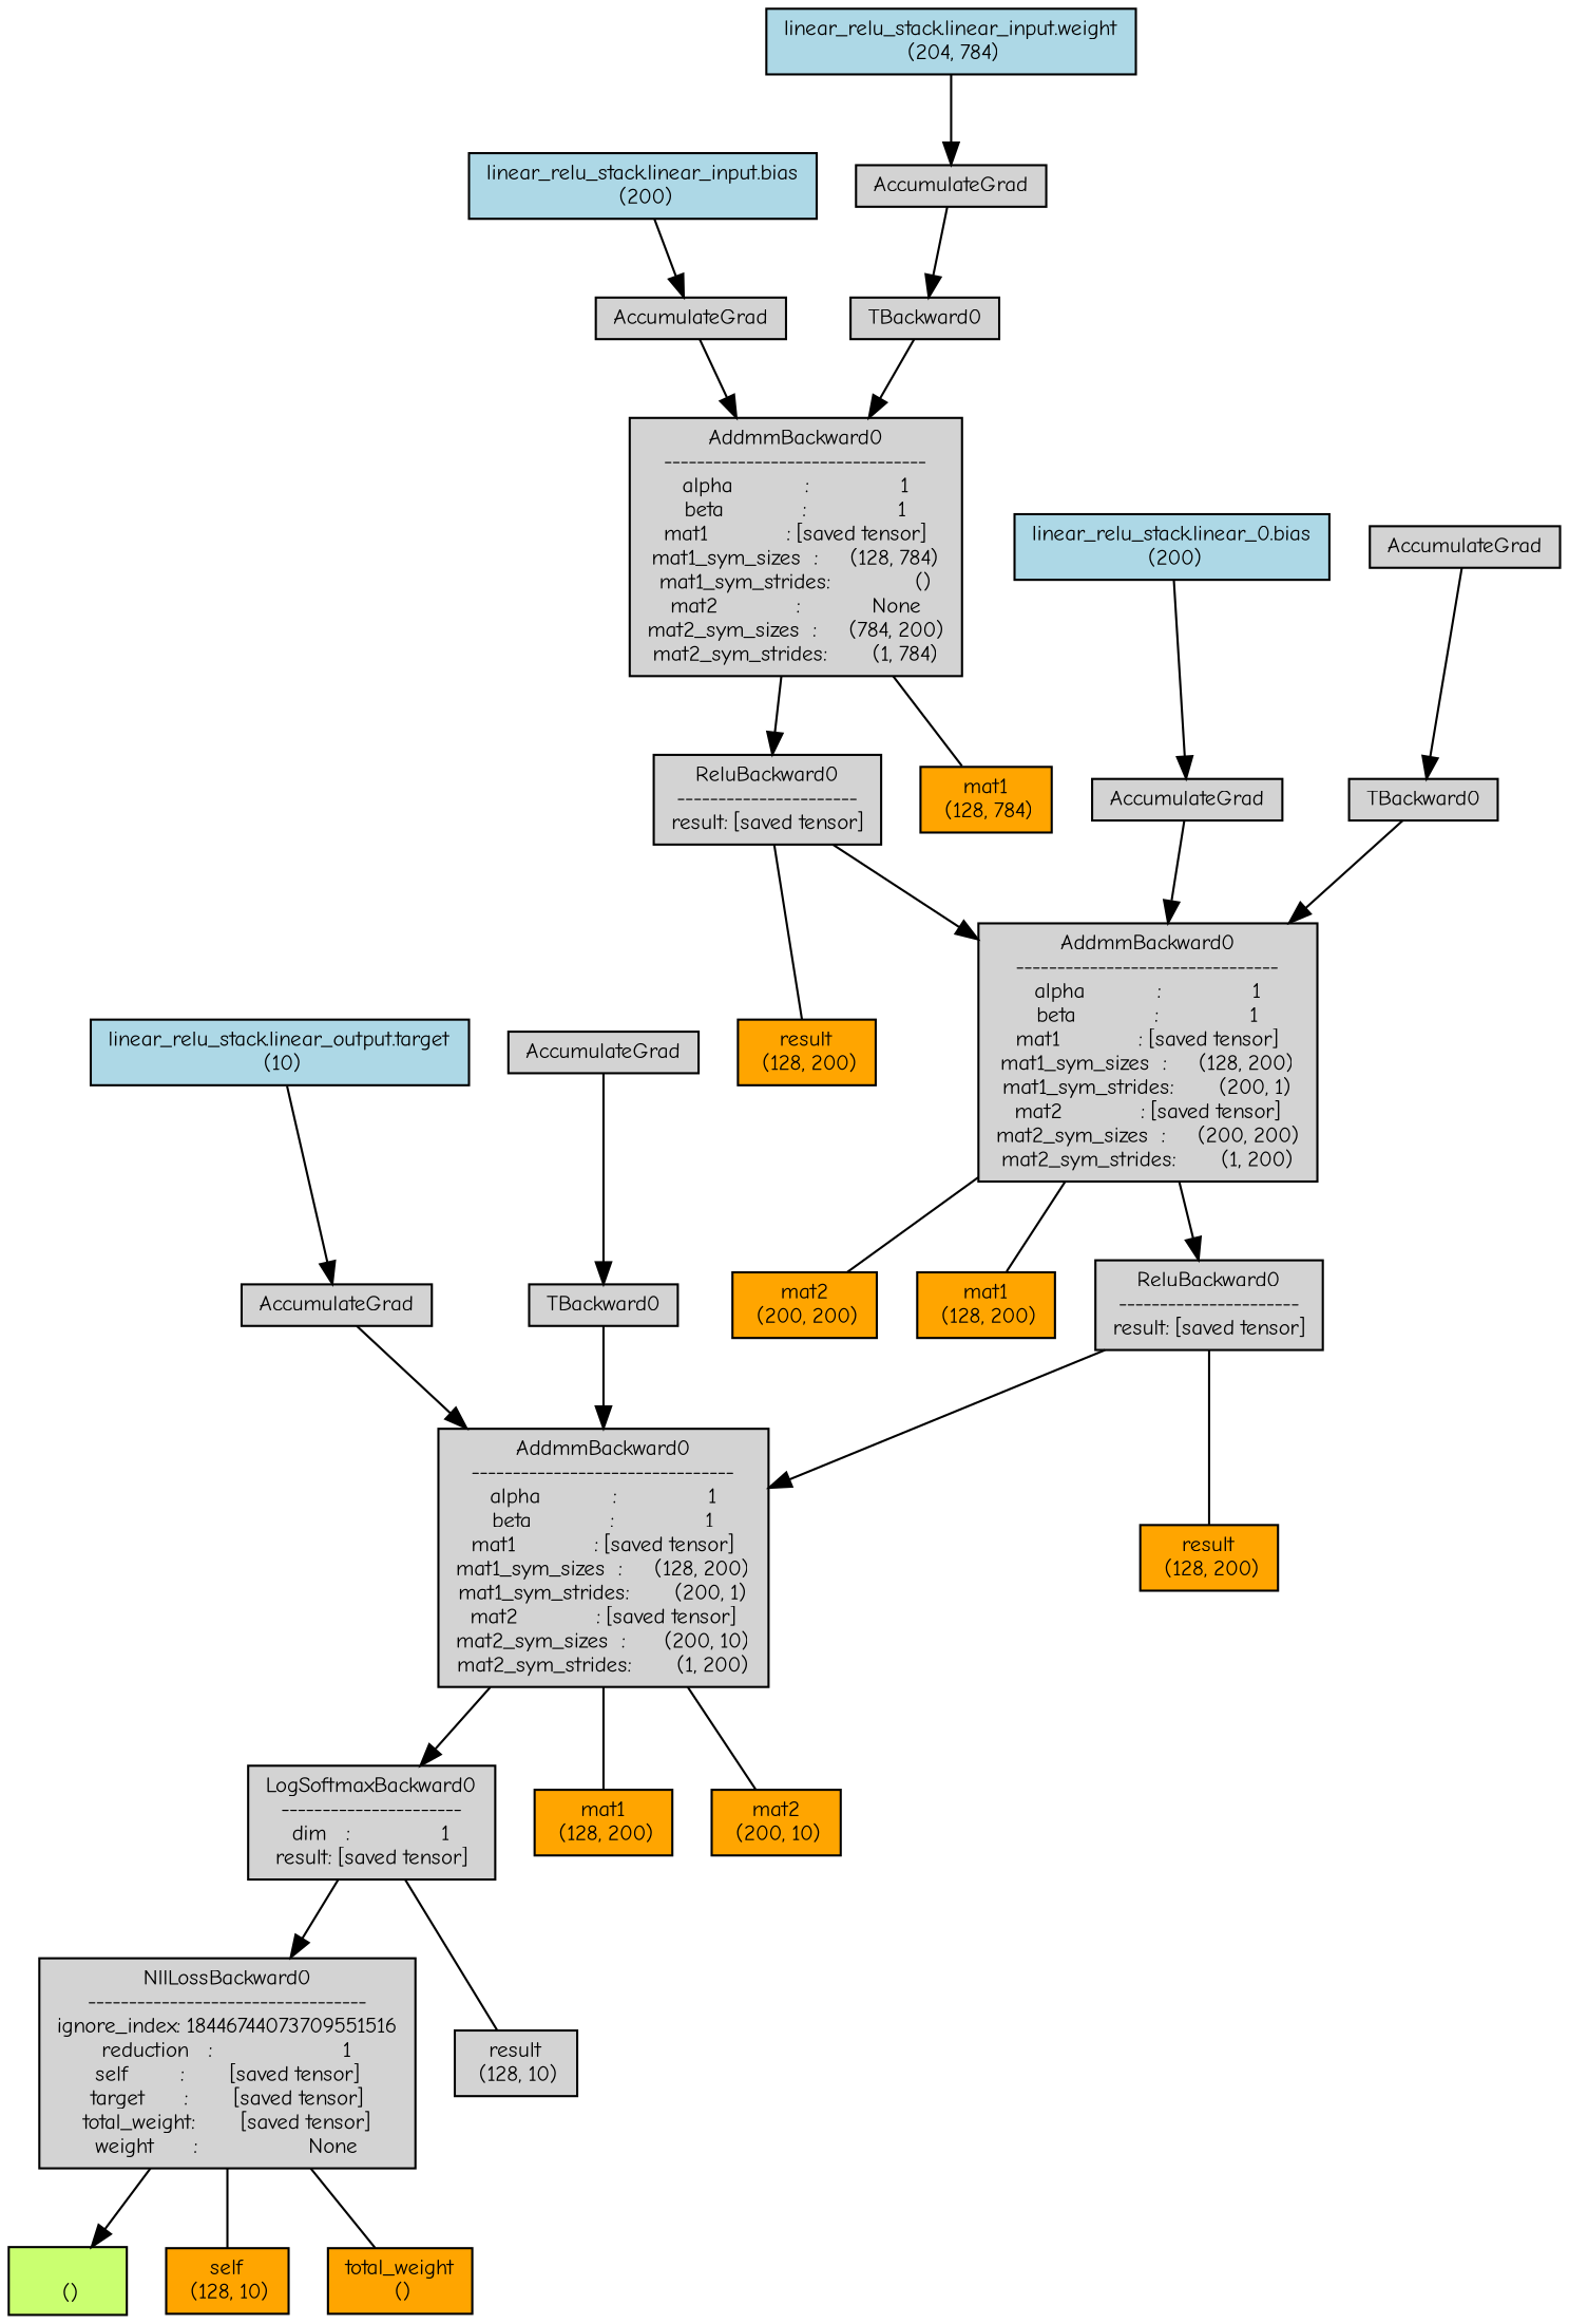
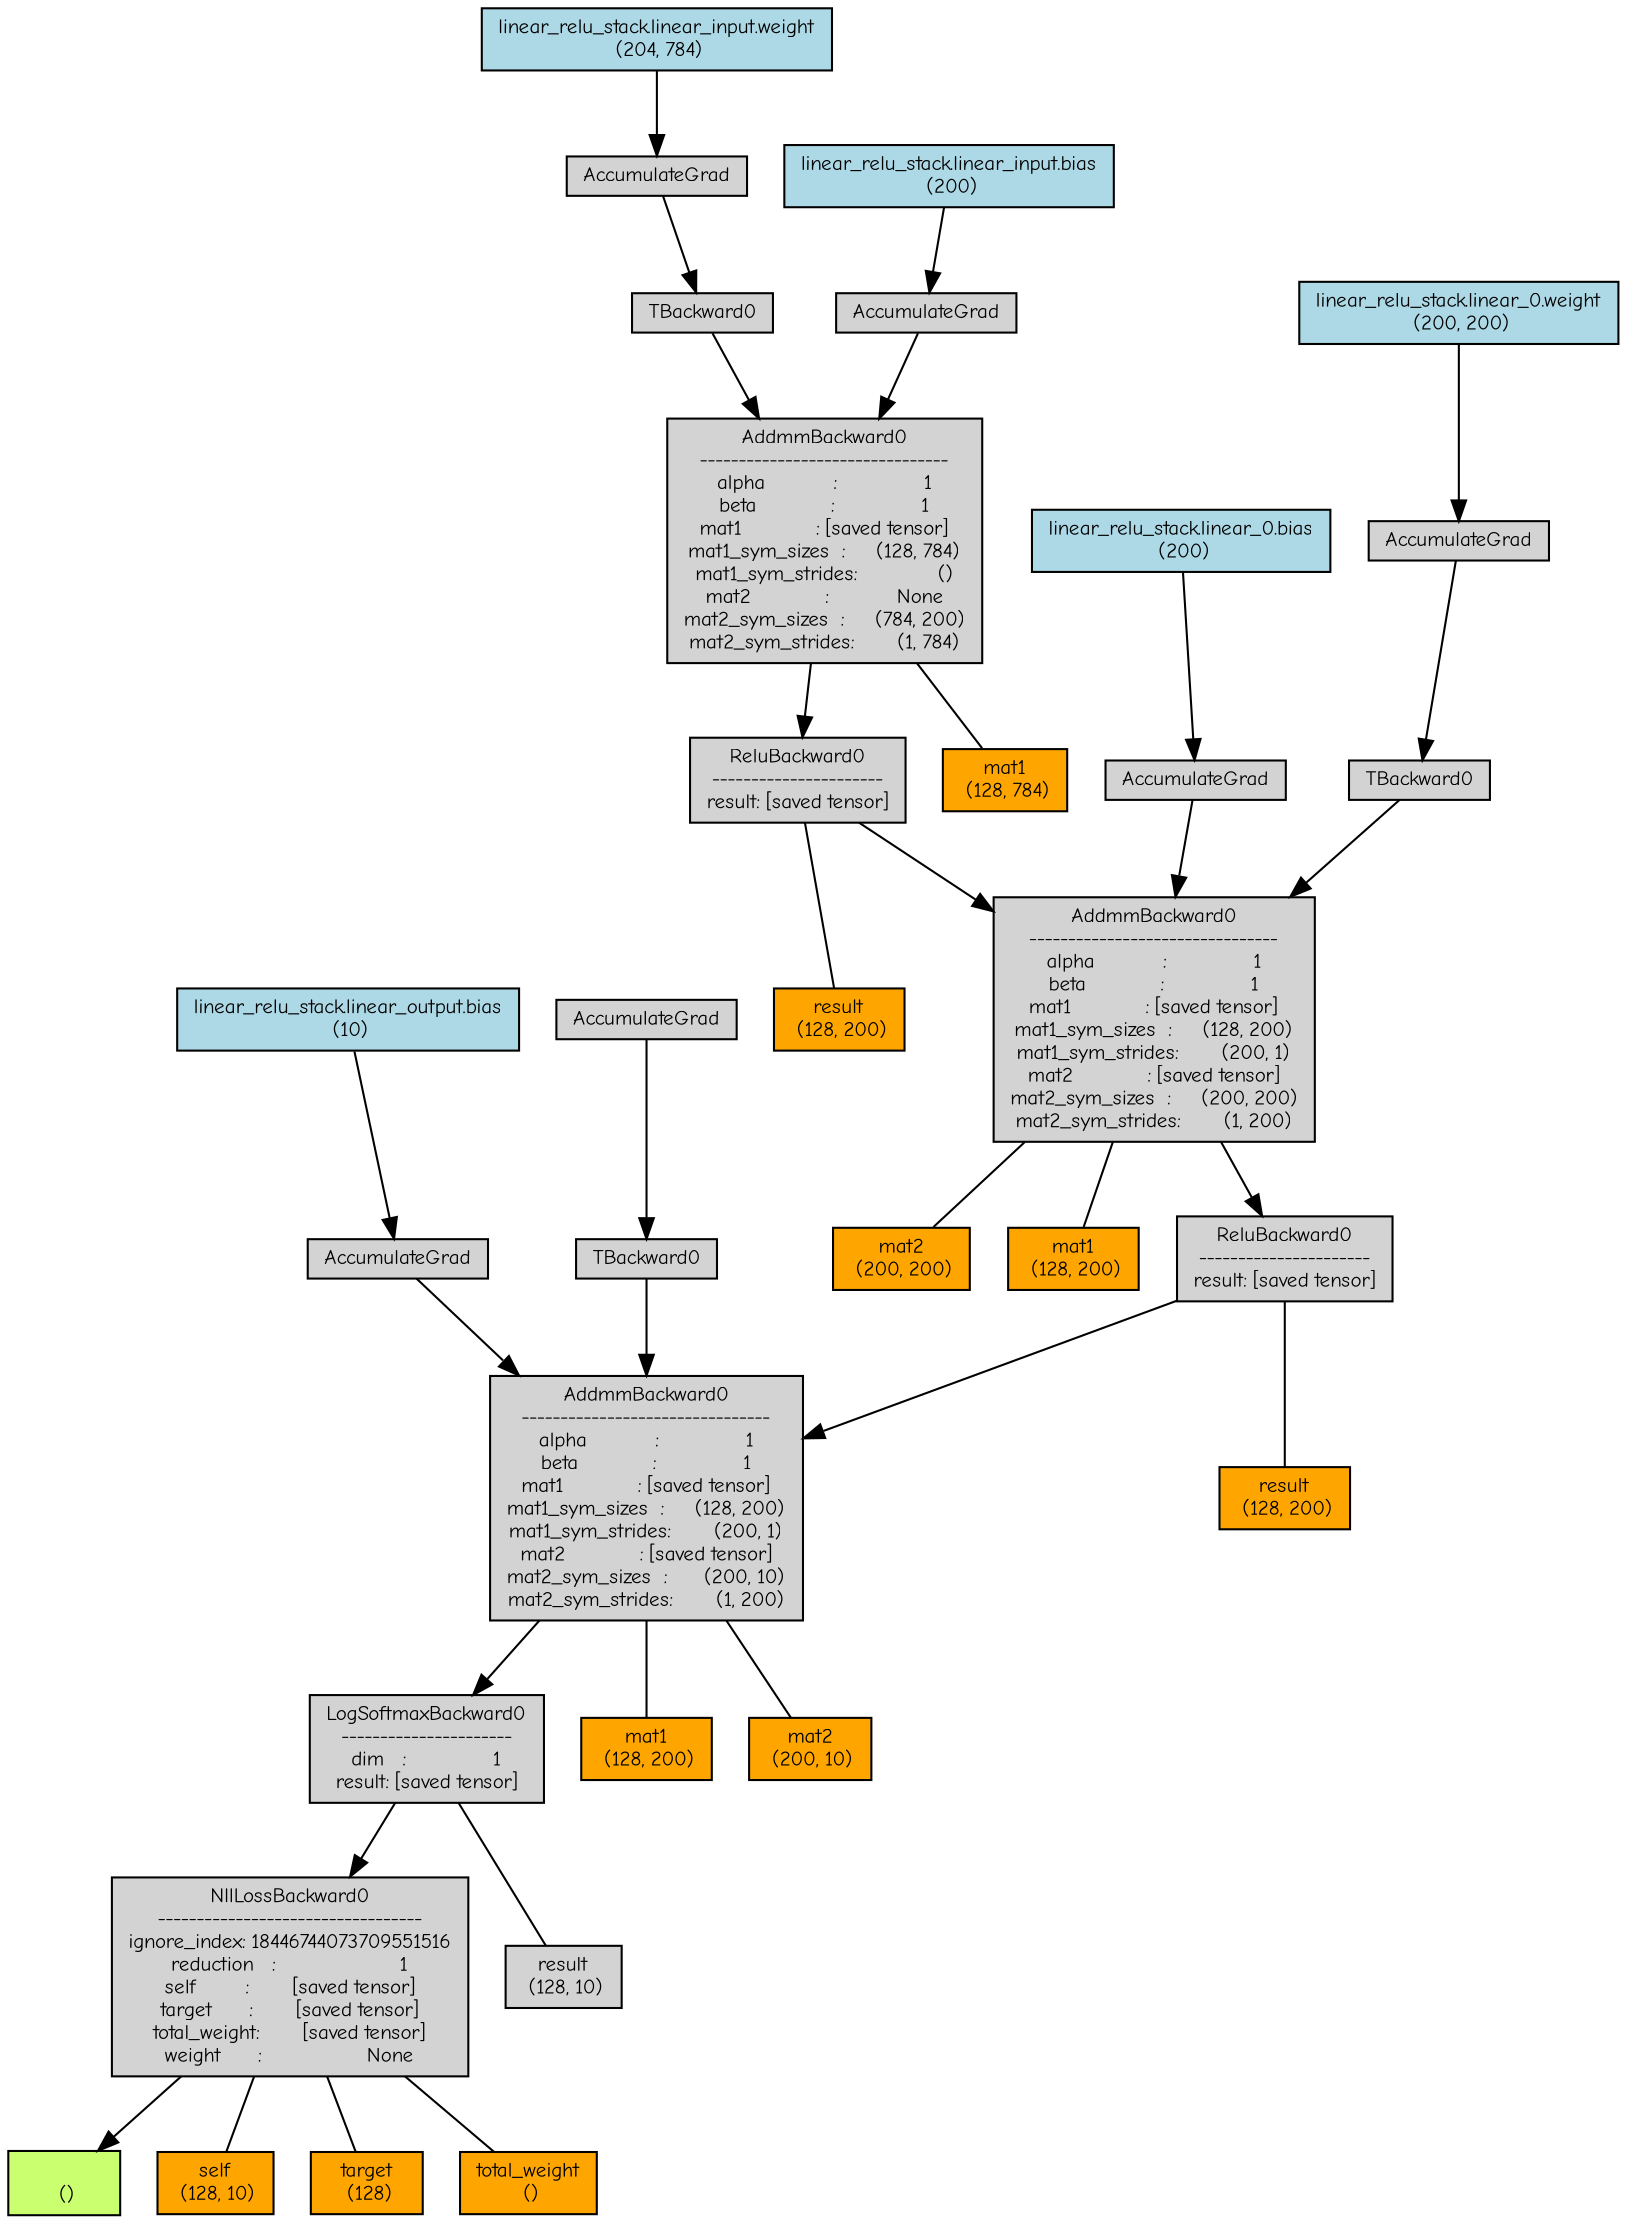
  digraph {
    fontname="Comic Neue"
    node [align=left fontname="Comic Neue" fontsize=10 ranksep=0.1 shape=box style=filled]
    edge [fontname="Comic Neue"]
    n1 [fillcolor=darkolivegreen1 height=0.2 label="\n ()"]
    n2 [height=0.2 label="NllLossBackward0\n----------------------------------\nignore_index: 18446744073709551516\nreduction   :                    1\nself        :       [saved tensor]\ntarget      :       [saved tensor]\ntotal_weight:       [saved tensor]\nweight      :                 None"]
    n3 [fillcolor=orange height=0.2 label="self\n (128, 10)"]
+   n4 [fillcolor=orange height=0.2 label="target\n (128)"]
    n5 [fillcolor=orange height=0.2 label="total_weight\n ()"]
    n6 [height=0.2 label="LogSoftmaxBackward0\n----------------------\ndim   :              1\nresult: [saved tensor]"]
    n7 [fillcolor=lightgrey height=0.2 label="result\n (128, 10)"]
    n8 [height=0.2 label="AddmmBackward0\n--------------------------------\nalpha           :              1\nbeta            :              1\nmat1            : [saved tensor]\nmat1_sym_sizes  :     (128, 200)\nmat1_sym_strides:       (200, 1)\nmat2            : [saved tensor]\nmat2_sym_sizes  :      (200, 10)\nmat2_sym_strides:       (1, 200)"]
    n9 [fillcolor=orange height=0.2 label="mat1\n (128, 200)"]
    n10 [fillcolor=orange height=0.2 label="mat2\n (200, 10)"]
    n11 [height=0.2 label=AccumulateGrad]
-   n12 [fillcolor=lightblue height=0.2 label="linear_relu_stack.linear_output.target\n (10)"]
+   n12 [fillcolor=lightblue height=0.2 label="linear_relu_stack.linear_output.bias\n (10)"]
    n13 [height=0.2 label="ReluBackward0\n----------------------\nresult: [saved tensor]"]
    n14 [fillcolor=orange height=0.2 label="result\n (128, 200)"]
    n15 [height=0.2 label="AddmmBackward0\n--------------------------------\nalpha           :              1\nbeta            :              1\nmat1            : [saved tensor]\nmat1_sym_sizes  :     (128, 200)\nmat1_sym_strides:       (200, 1)\nmat2            : [saved tensor]\nmat2_sym_sizes  :     (200, 200)\nmat2_sym_strides:       (1, 200)"]
    n16 [fillcolor=orange height=0.2 label="mat1\n (128, 200)"]
    n17 [fillcolor=orange height=0.2 label="mat2\n (200, 200)"]
    n18 [height=0.2 label=AccumulateGrad]
    n19 [fillcolor=lightblue height=0.2 label="linear_relu_stack.linear_0.bias\n (200)"]
    n20 [height=0.2 label="ReluBackward0\n----------------------\nresult: [saved tensor]"]
    n21 [fillcolor=orange height=0.2 label="result\n (128, 200)"]
    n22 [height=0.2 label="AddmmBackward0\n--------------------------------\nalpha           :              1\nbeta            :              1\nmat1            : [saved tensor]\nmat1_sym_sizes  :     (128, 784)\nmat1_sym_strides:             ()\nmat2            :           None\nmat2_sym_sizes  :     (784, 200)\nmat2_sym_strides:       (1, 784)"]
    n23 [fillcolor=orange height=0.2 label="mat1\n (128, 784)"]
    n24 [height=0.2 label=AccumulateGrad]
    n25 [fillcolor=lightblue height=0.2 label="linear_relu_stack.linear_input.bias\n (200)"]
    n26 [height=0.2 label=TBackward0]
    n27 [height=0.2 label=AccumulateGrad]
    n28 [fillcolor=lightblue height=0.2 label="linear_relu_stack.linear_input.weight\n (204, 784)"]
    n29 [height=0.2 label=TBackward0]
    n30 [height=0.2 label=AccumulateGrad]
+   n31 [fillcolor=lightblue height=0.2 label="linear_relu_stack.linear_0.weight\n (200, 200)"]
    n32 [height=0.2 label=TBackward0]
    n33 [height=0.2 label=AccumulateGrad]
    n2 -> n1
    n2 -> n3 [dir=none]
+   n2 -> n4 [dir=none]
    n2 -> n5 [dir=none]
    n6 -> n2
    n6 -> n7 [dir=none]
    n8 -> n6
    n8 -> n9 [dir=none]
    n8 -> n10 [dir=none]
    n11 -> n8
    n12 -> n11
    n13 -> n8
    n13 -> n14 [dir=none]
    n15 -> n13
    n15 -> n16 [dir=none]
    n15 -> n17 [dir=none]
    n18 -> n15
    n19 -> n18
    n20 -> n15
    n20 -> n21 [dir=none]
    n22 -> n20
    n22 -> n23 [dir=none]
    n24 -> n22
    n25 -> n24
    n26 -> n22
    n27 -> n26
    n28 -> n27
    n29 -> n15
    n30 -> n29
+   n31 -> n30
    n32 -> n8
    n33 -> n32
  }
